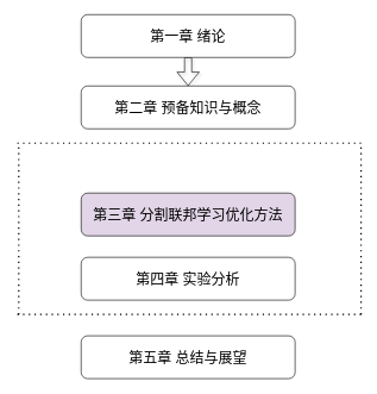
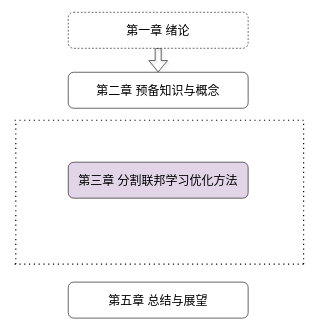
  <mxCell id="0" />
  <mxCell id="1" parent="0" />
  <mxCell id="2" style="edgeStyle=orthogonalEdgeStyle;rounded=0;orthogonalLoop=1;jettySize=auto;html=1;exitX=0.5;exitY=1;exitDx=0;exitDy=0;entryX=0.5;entryY=0;entryDx=0;entryDy=0;shadow=1;curved=0;shape=flexArrow;endArrow=block;" edge="1" parent="1" source="3" target="4"><mxGeometry relative="1" as="geometry" /></mxCell>
- <mxCell id="3" value="&lt;font style=&quot;font-size: 20px;&quot;&gt;&lt;font style=&quot;&quot;&gt;第一章&lt;/font&gt;&lt;font style=&quot;&quot;&gt; 绪论&lt;/font&gt;&lt;/font&gt;" style="rounded=1;whiteSpace=wrap;html=1;" vertex="1" parent="1"><mxGeometry x="113" y="20" width="300" height="60" as="geometry" /></mxCell>
+ <mxCell id="3" value="&lt;font style=&quot;font-size: 20px;&quot;&gt;&lt;font style=&quot;&quot;&gt;第一章&lt;/font&gt;&lt;font style=&quot;&quot;&gt; 绪论&lt;/font&gt;&lt;/font&gt;" style="rounded=1;whiteSpace=wrap;html=1;dashed=1;" vertex="1" parent="1"><mxGeometry x="113" y="20" width="300" height="60" as="geometry" /></mxCell>
  <mxCell id="4" value="&lt;font style=&quot;font-size: 20px;&quot;&gt;第二章 预备知识与概念&lt;/font&gt;" style="rounded=1;whiteSpace=wrap;html=1;" vertex="1" parent="1"><mxGeometry x="113" y="120" width="300" height="60" as="geometry" /></mxCell>
  <mxCell id="5" value="&lt;font style=&quot;font-size: 20px;&quot;&gt;第五章 总结与展望&lt;/font&gt;" style="rounded=1;whiteSpace=wrap;html=1;" vertex="1" parent="1"><mxGeometry x="113" y="470" width="300" height="60" as="geometry" /></mxCell>
  <mxCell id="6" value="" style="group" vertex="1" connectable="0" parent="1"><mxGeometry x="20.5" y="200" width="485" height="240" as="geometry" /></mxCell>
  <mxCell id="7" value="" style="endArrow=none;dashed=1;html=1;dashPattern=1 3;strokeWidth=2;rounded=0;" edge="1" parent="6"><mxGeometry width="50" height="50" relative="1" as="geometry"><mxPoint x="5" y="240" as="sourcePoint" /><mxPoint x="5" as="targetPoint" /></mxGeometry></mxCell>
  <mxCell id="8" value="" style="endArrow=none;dashed=1;html=1;dashPattern=1 3;strokeWidth=2;rounded=0;" edge="1" parent="6"><mxGeometry width="50" height="50" relative="1" as="geometry"><mxPoint x="485" as="sourcePoint" /><mxPoint as="targetPoint" /></mxGeometry></mxCell>
  <mxCell id="9" value="" style="endArrow=none;dashed=1;html=1;dashPattern=1 3;strokeWidth=2;rounded=0;" edge="1" parent="6"><mxGeometry width="50" height="50" relative="1" as="geometry"><mxPoint x="485" y="240" as="sourcePoint" /><mxPoint y="240" as="targetPoint" /></mxGeometry></mxCell>
  <mxCell id="10" value="" style="endArrow=none;dashed=1;html=1;dashPattern=1 3;strokeWidth=2;rounded=0;" edge="1" parent="6"><mxGeometry width="50" height="50" relative="1" as="geometry"><mxPoint x="485" y="240" as="sourcePoint" /><mxPoint x="485" as="targetPoint" /></mxGeometry></mxCell>
  <mxCell id="11" value="&lt;font style=&quot;font-size: 20px;&quot;&gt;第三章 分割联邦学习优化方法&lt;/font&gt;" style="rounded=1;whiteSpace=wrap;html=1;fillColor=#e1d5e7;" vertex="1" parent="6"><mxGeometry x="92.5" y="70" width="300" height="60" as="geometry" /></mxCell>
- <mxCell id="12" value="&lt;font style=&quot;font-size: 20px;&quot;&gt;第四章 实验分析&lt;/font&gt;" style="rounded=1;whiteSpace=wrap;html=1;" vertex="1" parent="6"><mxGeometry x="92.5" y="160" width="300" height="60" as="geometry" /></mxCell>
